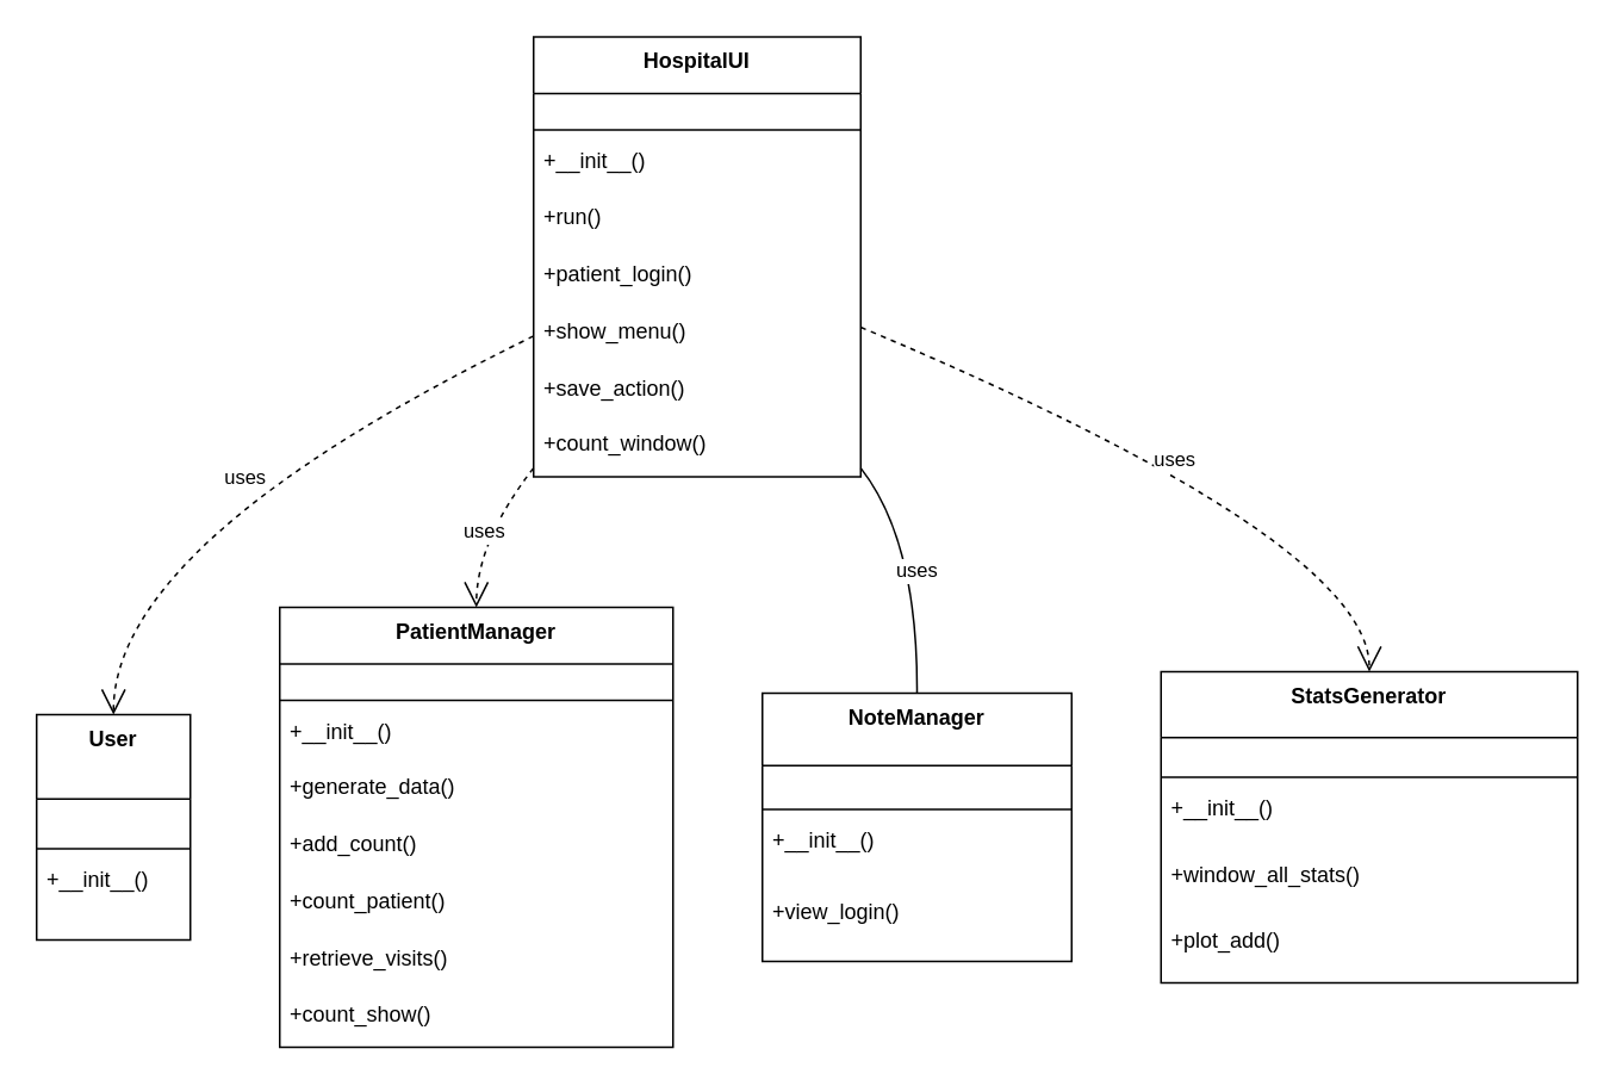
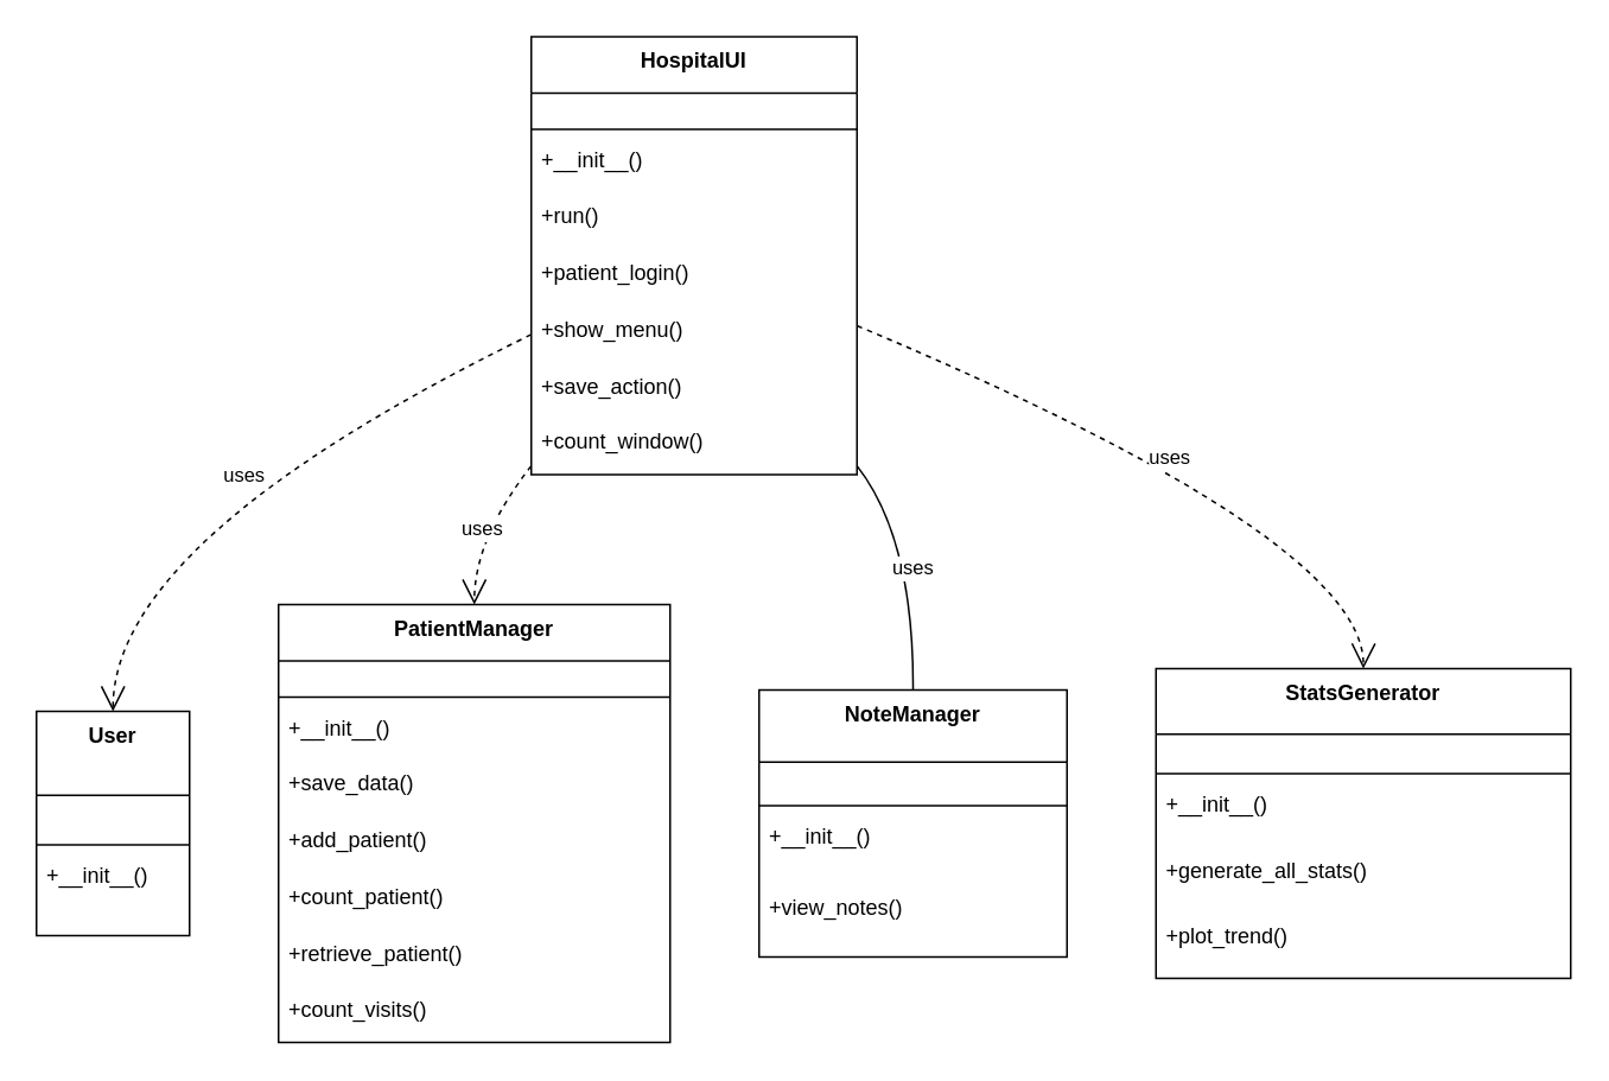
  <mxCell id="0" />
  <mxCell id="1" parent="0" />
  <mxCell id="2" value="User" style="swimlane;fontStyle=1;align=center;verticalAlign=top;childLayout=stackLayout;horizontal=1;startSize=47.2;horizontalStack=0;resizeParent=1;resizeParentMax=0;resizeLast=0;collapsible=0;marginBottom=0;" parent="1" vertex="1"><mxGeometry x="20" y="399" width="86" height="126" as="geometry" /></mxCell>
  <mxCell id="3" style="line;strokeWidth=1;fillColor=none;align=left;verticalAlign=middle;spacingTop=-1;spacingLeft=3;spacingRight=3;rotatable=0;labelPosition=right;points=[];portConstraint=eastwest;strokeColor=inherit;" parent="2" vertex="1"><mxGeometry y="71" width="86" height="8" as="geometry" /></mxCell>
  <mxCell id="4" value="+__init__()" style="text;strokeColor=none;fillColor=none;align=left;verticalAlign=top;spacingLeft=4;spacingRight=4;overflow=hidden;rotatable=0;points=[[0,0.5],[1,0.5]];portConstraint=eastwest;" parent="2" vertex="1"><mxGeometry y="79" width="86" height="47" as="geometry" /></mxCell>
  <mxCell id="5" value="PatientManager" style="swimlane;fontStyle=1;align=center;verticalAlign=top;childLayout=stackLayout;horizontal=1;startSize=31.733;horizontalStack=0;resizeParent=1;resizeParentMax=0;resizeLast=0;collapsible=0;marginBottom=0;" parent="1" vertex="1"><mxGeometry x="156" y="339" width="220" height="246" as="geometry" /></mxCell>
  <mxCell id="6" style="line;strokeWidth=1;fillColor=none;align=left;verticalAlign=middle;spacingTop=-1;spacingLeft=3;spacingRight=3;rotatable=0;labelPosition=right;points=[];portConstraint=eastwest;strokeColor=inherit;" parent="5" vertex="1"><mxGeometry y="48" width="220" height="8" as="geometry" /></mxCell>
  <mxCell id="7" value="+__init__()" style="text;strokeColor=none;fillColor=none;align=left;verticalAlign=top;spacingLeft=4;spacingRight=4;overflow=hidden;rotatable=0;points=[[0,0.5],[1,0.5]];portConstraint=eastwest;" parent="5" vertex="1"><mxGeometry y="56" width="220" height="32" as="geometry" /></mxCell>
- <mxCell id="8" value="+generate_data()" style="text;strokeColor=none;fillColor=none;align=left;verticalAlign=top;spacingLeft=4;spacingRight=4;overflow=hidden;rotatable=0;points=[[0,0.5],[1,0.5]];portConstraint=eastwest;" parent="5" vertex="1"><mxGeometry y="87" width="220" height="32" as="geometry" /></mxCell>
- <mxCell id="9" value="+add_count()" style="text;strokeColor=none;fillColor=none;align=left;verticalAlign=top;spacingLeft=4;spacingRight=4;overflow=hidden;rotatable=0;points=[[0,0.5],[1,0.5]];portConstraint=eastwest;" parent="5" vertex="1"><mxGeometry y="119" width="220" height="32" as="geometry" /></mxCell>
+ <mxCell id="8" value="+save_data()" style="text;strokeColor=none;fillColor=none;align=left;verticalAlign=top;spacingLeft=4;spacingRight=4;overflow=hidden;rotatable=0;points=[[0,0.5],[1,0.5]];portConstraint=eastwest;" parent="5" vertex="1"><mxGeometry y="87" width="220" height="32" as="geometry" /></mxCell>
+ <mxCell id="9" value="+add_patient()" style="text;strokeColor=none;fillColor=none;align=left;verticalAlign=top;spacingLeft=4;spacingRight=4;overflow=hidden;rotatable=0;points=[[0,0.5],[1,0.5]];portConstraint=eastwest;" parent="5" vertex="1"><mxGeometry y="119" width="220" height="32" as="geometry" /></mxCell>
  <mxCell id="10" value="+count_patient()" style="text;strokeColor=none;fillColor=none;align=left;verticalAlign=top;spacingLeft=4;spacingRight=4;overflow=hidden;rotatable=0;points=[[0,0.5],[1,0.5]];portConstraint=eastwest;" parent="5" vertex="1"><mxGeometry y="151" width="220" height="32" as="geometry" /></mxCell>
- <mxCell id="11" value="+retrieve_visits()" style="text;strokeColor=none;fillColor=none;align=left;verticalAlign=top;spacingLeft=4;spacingRight=4;overflow=hidden;rotatable=0;points=[[0,0.5],[1,0.5]];portConstraint=eastwest;" parent="5" vertex="1"><mxGeometry y="183" width="220" height="32" as="geometry" /></mxCell>
- <mxCell id="12" value="+count_show()" style="text;strokeColor=none;fillColor=none;align=left;verticalAlign=top;spacingLeft=4;spacingRight=4;overflow=hidden;rotatable=0;points=[[0,0.5],[1,0.5]];portConstraint=eastwest;" parent="5" vertex="1"><mxGeometry y="214" width="220" height="32" as="geometry" /></mxCell>
+ <mxCell id="11" value="+retrieve_patient()" style="text;strokeColor=none;fillColor=none;align=left;verticalAlign=top;spacingLeft=4;spacingRight=4;overflow=hidden;rotatable=0;points=[[0,0.5],[1,0.5]];portConstraint=eastwest;" parent="5" vertex="1"><mxGeometry y="183" width="220" height="32" as="geometry" /></mxCell>
+ <mxCell id="12" value="+count_visits()" style="text;strokeColor=none;fillColor=none;align=left;verticalAlign=top;spacingLeft=4;spacingRight=4;overflow=hidden;rotatable=0;points=[[0,0.5],[1,0.5]];portConstraint=eastwest;" parent="5" vertex="1"><mxGeometry y="214" width="220" height="32" as="geometry" /></mxCell>
  <mxCell id="13" value="NoteManager" style="swimlane;fontStyle=1;align=center;verticalAlign=top;childLayout=stackLayout;horizontal=1;startSize=40.571;horizontalStack=0;resizeParent=1;resizeParentMax=0;resizeLast=0;collapsible=0;marginBottom=0;" parent="1" vertex="1"><mxGeometry x="426" y="387" width="173" height="150" as="geometry" /></mxCell>
  <mxCell id="14" style="line;strokeWidth=1;fillColor=none;align=left;verticalAlign=middle;spacingTop=-1;spacingLeft=3;spacingRight=3;rotatable=0;labelPosition=right;points=[];portConstraint=eastwest;strokeColor=inherit;" parent="13" vertex="1"><mxGeometry y="61" width="173" height="8" as="geometry" /></mxCell>
  <mxCell id="15" value="+__init__()" style="text;strokeColor=none;fillColor=none;align=left;verticalAlign=top;spacingLeft=4;spacingRight=4;overflow=hidden;rotatable=0;points=[[0,0.5],[1,0.5]];portConstraint=eastwest;" parent="13" vertex="1"><mxGeometry y="69" width="173" height="41" as="geometry" /></mxCell>
- <mxCell id="16" value="+view_login()" style="text;strokeColor=none;fillColor=none;align=left;verticalAlign=top;spacingLeft=4;spacingRight=4;overflow=hidden;rotatable=0;points=[[0,0.5],[1,0.5]];portConstraint=eastwest;" parent="13" vertex="1"><mxGeometry y="109" width="173" height="41" as="geometry" /></mxCell>
+ <mxCell id="16" value="+view_notes()" style="text;strokeColor=none;fillColor=none;align=left;verticalAlign=top;spacingLeft=4;spacingRight=4;overflow=hidden;rotatable=0;points=[[0,0.5],[1,0.5]];portConstraint=eastwest;" parent="13" vertex="1"><mxGeometry y="109" width="173" height="41" as="geometry" /></mxCell>
  <mxCell id="17" value="StatsGenerator" style="swimlane;fontStyle=1;align=center;verticalAlign=top;childLayout=stackLayout;horizontal=1;startSize=36.889;horizontalStack=0;resizeParent=1;resizeParentMax=0;resizeLast=0;collapsible=0;marginBottom=0;" parent="1" vertex="1"><mxGeometry x="649" y="375" width="233" height="174" as="geometry" /></mxCell>
  <mxCell id="18" style="line;strokeWidth=1;fillColor=none;align=left;verticalAlign=middle;spacingTop=-1;spacingLeft=3;spacingRight=3;rotatable=0;labelPosition=right;points=[];portConstraint=eastwest;strokeColor=inherit;" parent="17" vertex="1"><mxGeometry y="55" width="233" height="8" as="geometry" /></mxCell>
  <mxCell id="19" value="+__init__()" style="text;strokeColor=none;fillColor=none;align=left;verticalAlign=top;spacingLeft=4;spacingRight=4;overflow=hidden;rotatable=0;points=[[0,0.5],[1,0.5]];portConstraint=eastwest;" parent="17" vertex="1"><mxGeometry y="63" width="233" height="37" as="geometry" /></mxCell>
- <mxCell id="20" value="+window_all_stats()" style="text;strokeColor=none;fillColor=none;align=left;verticalAlign=top;spacingLeft=4;spacingRight=4;overflow=hidden;rotatable=0;points=[[0,0.5],[1,0.5]];portConstraint=eastwest;" parent="17" vertex="1"><mxGeometry y="100" width="233" height="37" as="geometry" /></mxCell>
- <mxCell id="21" value="+plot_add()" style="text;strokeColor=none;fillColor=none;align=left;verticalAlign=top;spacingLeft=4;spacingRight=4;overflow=hidden;rotatable=0;points=[[0,0.5],[1,0.5]];portConstraint=eastwest;" parent="17" vertex="1"><mxGeometry y="137" width="233" height="37" as="geometry" /></mxCell>
+ <mxCell id="20" value="+generate_all_stats()" style="text;strokeColor=none;fillColor=none;align=left;verticalAlign=top;spacingLeft=4;spacingRight=4;overflow=hidden;rotatable=0;points=[[0,0.5],[1,0.5]];portConstraint=eastwest;" parent="17" vertex="1"><mxGeometry y="100" width="233" height="37" as="geometry" /></mxCell>
+ <mxCell id="21" value="+plot_trend()" style="text;strokeColor=none;fillColor=none;align=left;verticalAlign=top;spacingLeft=4;spacingRight=4;overflow=hidden;rotatable=0;points=[[0,0.5],[1,0.5]];portConstraint=eastwest;" parent="17" vertex="1"><mxGeometry y="137" width="233" height="37" as="geometry" /></mxCell>
  <mxCell id="22" value="HospitalUI" style="swimlane;fontStyle=1;align=center;verticalAlign=top;childLayout=stackLayout;horizontal=1;startSize=31.733;horizontalStack=0;resizeParent=1;resizeParentMax=0;resizeLast=0;collapsible=0;marginBottom=0;" parent="1" vertex="1"><mxGeometry x="298" y="20" width="183" height="246" as="geometry" /></mxCell>
  <mxCell id="23" style="line;strokeWidth=1;fillColor=none;align=left;verticalAlign=middle;spacingTop=-1;spacingLeft=3;spacingRight=3;rotatable=0;labelPosition=right;points=[];portConstraint=eastwest;strokeColor=inherit;" parent="22" vertex="1"><mxGeometry y="48" width="183" height="8" as="geometry" /></mxCell>
  <mxCell id="24" value="+__init__()" style="text;strokeColor=none;fillColor=none;align=left;verticalAlign=top;spacingLeft=4;spacingRight=4;overflow=hidden;rotatable=0;points=[[0,0.5],[1,0.5]];portConstraint=eastwest;" parent="22" vertex="1"><mxGeometry y="56" width="183" height="32" as="geometry" /></mxCell>
  <mxCell id="25" value="+run()" style="text;strokeColor=none;fillColor=none;align=left;verticalAlign=top;spacingLeft=4;spacingRight=4;overflow=hidden;rotatable=0;points=[[0,0.5],[1,0.5]];portConstraint=eastwest;" parent="22" vertex="1"><mxGeometry y="87" width="183" height="32" as="geometry" /></mxCell>
  <mxCell id="26" value="+patient_login()" style="text;strokeColor=none;fillColor=none;align=left;verticalAlign=top;spacingLeft=4;spacingRight=4;overflow=hidden;rotatable=0;points=[[0,0.5],[1,0.5]];portConstraint=eastwest;" parent="22" vertex="1"><mxGeometry y="119" width="183" height="32" as="geometry" /></mxCell>
  <mxCell id="27" value="+show_menu()" style="text;strokeColor=none;fillColor=none;align=left;verticalAlign=top;spacingLeft=4;spacingRight=4;overflow=hidden;rotatable=0;points=[[0,0.5],[1,0.5]];portConstraint=eastwest;" parent="22" vertex="1"><mxGeometry y="151" width="183" height="32" as="geometry" /></mxCell>
  <mxCell id="28" value="+save_action()" style="text;strokeColor=none;fillColor=none;align=left;verticalAlign=top;spacingLeft=4;spacingRight=4;overflow=hidden;rotatable=0;points=[[0,0.5],[1,0.5]];portConstraint=eastwest;" parent="22" vertex="1"><mxGeometry y="183" width="183" height="32" as="geometry" /></mxCell>
  <mxCell id="29" value="+count_window()" style="text;strokeColor=none;fillColor=none;align=left;verticalAlign=top;spacingLeft=4;spacingRight=4;overflow=hidden;rotatable=0;points=[[0,0.5],[1,0.5]];portConstraint=eastwest;" parent="22" vertex="1"><mxGeometry y="214" width="183" height="32" as="geometry" /></mxCell>
  <mxCell id="30" value="uses" style="curved=1;startArrow=none;endArrow=open;endSize=12;exitX=0;exitY=0.68;entryX=0.5;entryY=0;dashed=1;" parent="1" source="22" target="2" edge="1"><mxGeometry relative="1" as="geometry"><Array as="points"><mxPoint x="63" y="302" /></Array></mxGeometry></mxCell>
  <mxCell id="31" value="uses" style="curved=1;startArrow=none;endArrow=open;endSize=12;exitX=0;exitY=0.98;entryX=0.5;entryY=0;dashed=1;" parent="1" source="22" target="5" edge="1"><mxGeometry relative="1" as="geometry"><Array as="points"><mxPoint x="266" y="302" /></Array></mxGeometry></mxCell>
  <mxCell id="32" value="uses" style="curved=1;startArrow=none;endArrow=none;endSize=12;exitX=1;exitY=0.98;entryX=0.5;entryY=0;" parent="1" source="22" target="13" edge="1"><mxGeometry relative="1" as="geometry"><Array as="points"><mxPoint x="513" y="302" /></Array></mxGeometry></mxCell>
  <mxCell id="33" value="uses" style="curved=1;startArrow=none;endArrow=open;endSize=12;exitX=1;exitY=0.66;entryX=0.5;entryY=0;dashed=1;" parent="1" source="22" target="17" edge="1"><mxGeometry relative="1" as="geometry"><Array as="points"><mxPoint x="766" y="302" /></Array></mxGeometry></mxCell>
